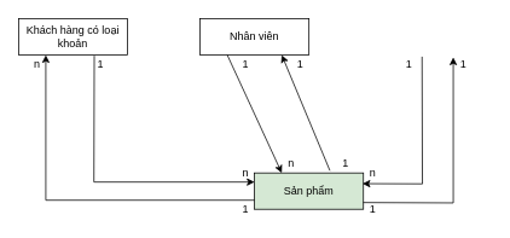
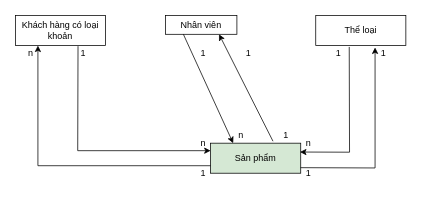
  <mxCell id="0" />
  <mxCell id="1" parent="0" />
  <mxCell id="2" value="Khách hàng có loại khoản" style="rounded=0;whiteSpace=wrap;html=1;" vertex="1" parent="1"><mxGeometry x="20" y="20" width="120" height="40" as="geometry" /></mxCell>
- <mxCell id="3" value="Nhân viên" style="rounded=0;whiteSpace=wrap;html=1;" vertex="1" parent="1"><mxGeometry x="220" y="20" width="120" height="40" as="geometry" /></mxCell>
+ <mxCell id="3" value="Nhân viên" style="rounded=0;whiteSpace=wrap;html=1;" vertex="1" parent="1"><mxGeometry x="220" y="20" width="95" height="25" as="geometry" /></mxCell>
+ <mxCell id="4" value="Thể loại" style="rounded=0;whiteSpace=wrap;html=1;" vertex="1" parent="1"><mxGeometry x="420" y="20" width="120" height="40" as="geometry" /></mxCell>
  <mxCell id="5" value="Sản phẩm" style="rounded=0;whiteSpace=wrap;html=1;fillColor=#d5e8d4;" vertex="1" parent="1"><mxGeometry x="280" y="190" width="120" height="40" as="geometry" /></mxCell>
  <mxCell id="6" value="" style="endArrow=classic;html=1;rounded=0;entryX=0.25;entryY=0;entryDx=0;entryDy=0;exitX=0.25;exitY=1;exitDx=0;exitDy=0;" edge="1" parent="1" source="3" target="5"><mxGeometry width="50" height="50" relative="1" as="geometry"><mxPoint x="280" y="130" as="sourcePoint" /><mxPoint x="330" y="80" as="targetPoint" /></mxGeometry></mxCell>
  <mxCell id="7" value="1" style="text;html=1;align=center;verticalAlign=middle;resizable=0;points=[];autosize=1;strokeColor=none;fillColor=none;" vertex="1" parent="1"><mxGeometry x="260" y="60" width="20" height="20" as="geometry" /></mxCell>
  <mxCell id="8" value="n" style="text;html=1;align=center;verticalAlign=middle;resizable=0;points=[];autosize=1;strokeColor=none;fillColor=none;" vertex="1" parent="1"><mxGeometry x="310" y="170" width="20" height="20" as="geometry" /></mxCell>
  <mxCell id="9" value="" style="endArrow=classic;html=1;rounded=0;entryX=0.75;entryY=1;entryDx=0;entryDy=0;exitX=0.692;exitY=-0.065;exitDx=0;exitDy=0;exitPerimeter=0;" edge="1" parent="1" source="5" target="3"><mxGeometry width="50" height="50" relative="1" as="geometry"><mxPoint x="300" y="130" as="sourcePoint" /><mxPoint x="330" y="80" as="targetPoint" /></mxGeometry></mxCell>
  <mxCell id="10" value="1" style="text;html=1;align=center;verticalAlign=middle;resizable=0;points=[];autosize=1;strokeColor=none;fillColor=none;" vertex="1" parent="1"><mxGeometry x="320" y="60" width="20" height="20" as="geometry" /></mxCell>
  <mxCell id="11" value="1" style="text;html=1;align=center;verticalAlign=middle;resizable=0;points=[];autosize=1;strokeColor=none;fillColor=none;" vertex="1" parent="1"><mxGeometry x="370" y="170" width="20" height="20" as="geometry" /></mxCell>
  <mxCell id="12" value="1" style="text;html=1;align=center;verticalAlign=middle;resizable=0;points=[];autosize=1;strokeColor=none;fillColor=none;" vertex="1" parent="1"><mxGeometry x="440" y="60" width="20" height="20" as="geometry" /></mxCell>
  <mxCell id="13" value="1" style="text;html=1;align=center;verticalAlign=middle;resizable=0;points=[];autosize=1;strokeColor=none;fillColor=none;" vertex="1" parent="1"><mxGeometry x="500" y="60" width="20" height="20" as="geometry" /></mxCell>
  <mxCell id="14" value="1" style="text;html=1;align=center;verticalAlign=middle;resizable=0;points=[];autosize=1;strokeColor=none;fillColor=none;" vertex="1" parent="1"><mxGeometry x="400" y="220" width="20" height="20" as="geometry" /></mxCell>
  <mxCell id="15" value="n" style="text;html=1;align=center;verticalAlign=middle;resizable=0;points=[];autosize=1;strokeColor=none;fillColor=none;" vertex="1" parent="1"><mxGeometry x="400" y="180" width="20" height="20" as="geometry" /></mxCell>
  <mxCell id="16" value="" style="endArrow=classic;html=1;rounded=0;entryX=-0.05;entryY=0.13;entryDx=0;entryDy=0;entryPerimeter=0;exitX=-0.01;exitY=0.13;exitDx=0;exitDy=0;exitPerimeter=0;" edge="1" parent="1" source="14" target="13"><mxGeometry width="50" height="50" relative="1" as="geometry"><mxPoint x="499" y="220" as="sourcePoint" /><mxPoint x="340" y="80" as="targetPoint" /><Array as="points"><mxPoint x="499" y="223" /></Array></mxGeometry></mxCell>
  <mxCell id="17" value="" style="endArrow=classic;html=1;rounded=0;entryX=-0.05;entryY=1.09;entryDx=0;entryDy=0;exitX=1.23;exitY=0.09;exitDx=0;exitDy=0;exitPerimeter=0;entryPerimeter=0;" edge="1" parent="1" source="12" target="15"><mxGeometry width="50" height="50" relative="1" as="geometry"><mxPoint x="290" y="130" as="sourcePoint" /><mxPoint x="340" y="80" as="targetPoint" /><Array as="points"><mxPoint x="465" y="202" /></Array></mxGeometry></mxCell>
  <mxCell id="18" value="" style="endArrow=classic;html=1;rounded=0;exitX=0.695;exitY=1.02;exitDx=0;exitDy=0;exitPerimeter=0;entryX=0;entryY=0.25;entryDx=0;entryDy=0;" edge="1" parent="1" source="2" target="5"><mxGeometry width="50" height="50" relative="1" as="geometry"><mxPoint x="240" y="150" as="sourcePoint" /><mxPoint x="290" y="100" as="targetPoint" /><Array as="points"><mxPoint x="103" y="200" /></Array></mxGeometry></mxCell>
  <mxCell id="19" value="" style="endArrow=classic;html=1;rounded=0;exitX=0;exitY=0.75;exitDx=0;exitDy=0;entryX=0.25;entryY=1;entryDx=0;entryDy=0;" edge="1" parent="1" source="5" target="2"><mxGeometry width="50" height="50" relative="1" as="geometry"><mxPoint x="240" y="150" as="sourcePoint" /><mxPoint x="290" y="100" as="targetPoint" /><Array as="points"><mxPoint x="50" y="220" /></Array></mxGeometry></mxCell>
  <mxCell id="20" value="1" style="text;html=1;align=center;verticalAlign=middle;resizable=0;points=[];autosize=1;strokeColor=none;fillColor=none;" vertex="1" parent="1"><mxGeometry x="100" y="60" width="20" height="20" as="geometry" /></mxCell>
  <mxCell id="21" value="n" style="text;html=1;align=center;verticalAlign=middle;resizable=0;points=[];autosize=1;strokeColor=none;fillColor=none;" vertex="1" parent="1"><mxGeometry x="260" y="180" width="20" height="20" as="geometry" /></mxCell>
  <mxCell id="22" value="1" style="text;html=1;align=center;verticalAlign=middle;resizable=0;points=[];autosize=1;strokeColor=none;fillColor=none;" vertex="1" parent="1"><mxGeometry x="260" y="220" width="20" height="20" as="geometry" /></mxCell>
  <mxCell id="23" value="n" style="text;html=1;align=center;verticalAlign=middle;resizable=0;points=[];autosize=1;strokeColor=none;fillColor=none;" vertex="1" parent="1"><mxGeometry x="30" y="60" width="20" height="20" as="geometry" /></mxCell>
